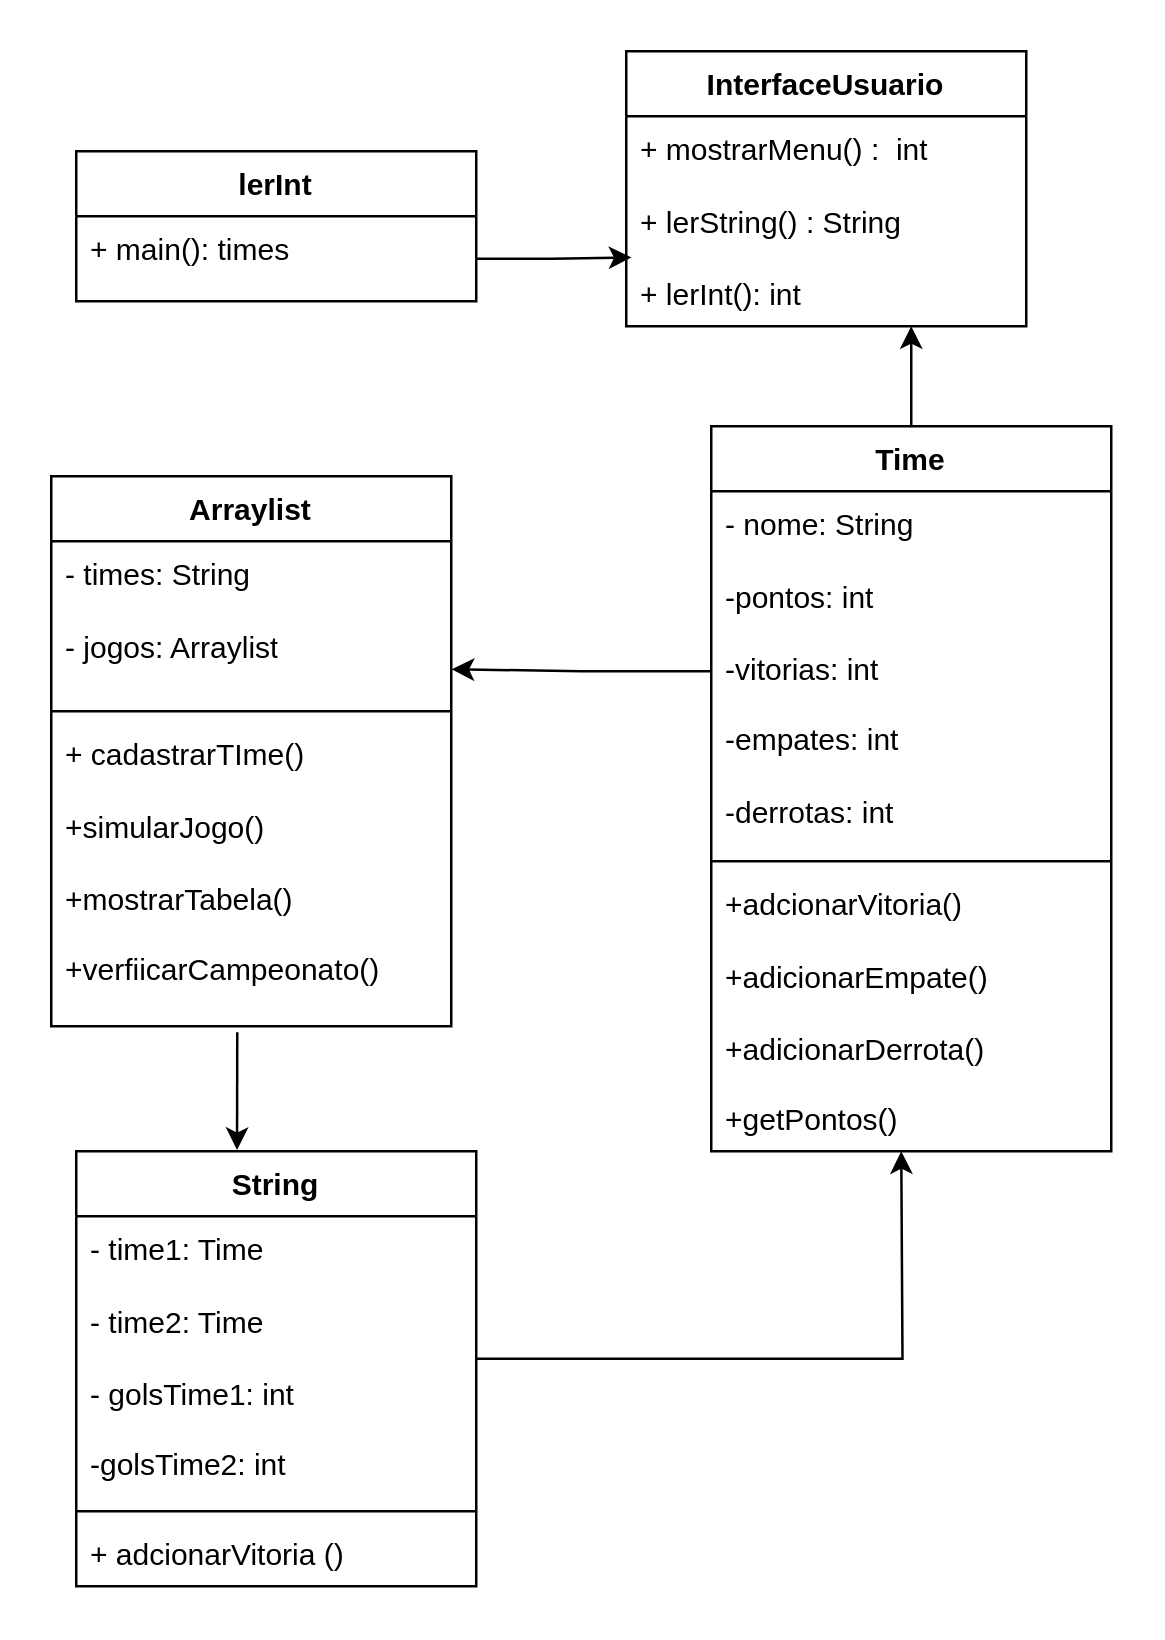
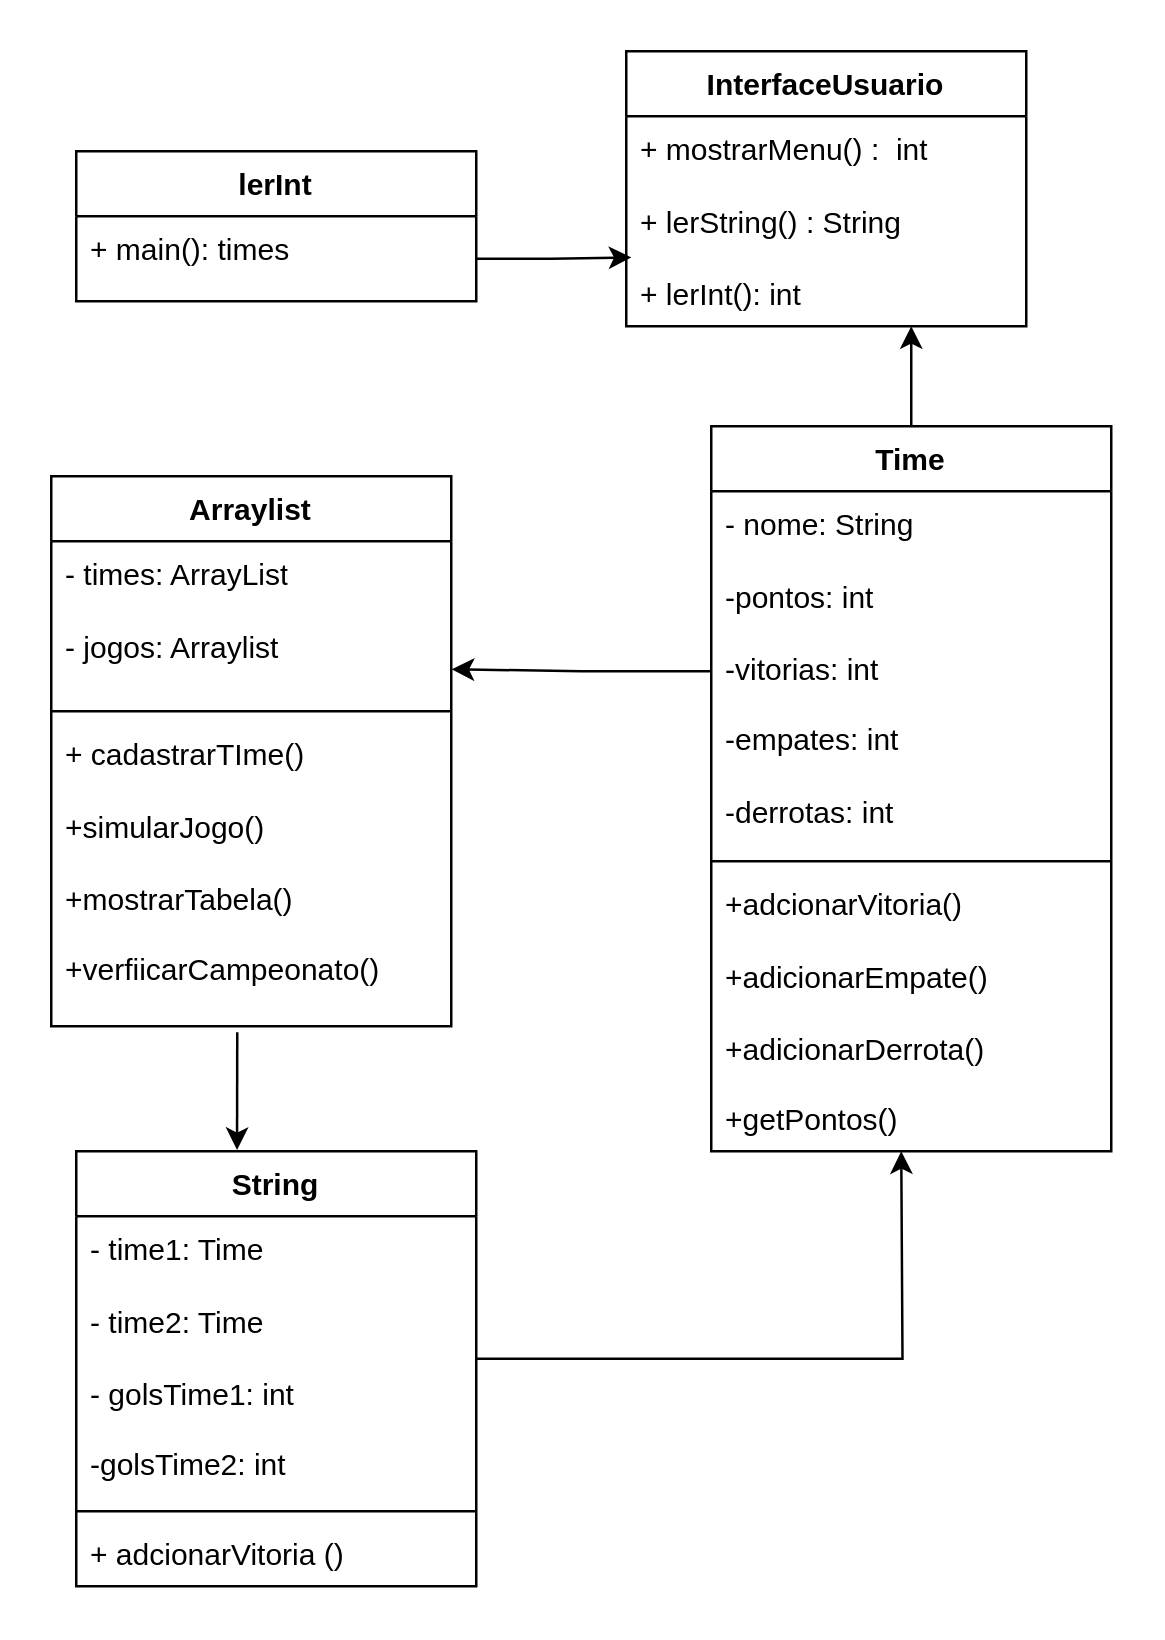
  <mxCell id="0" />
  <mxCell id="1" parent="0" />
  <mxCell id="2" style="edgeStyle=orthogonalEdgeStyle;rounded=0;orthogonalLoop=1;jettySize=auto;html=1;" edge="1" parent="1" source="3"><mxGeometry relative="1" as="geometry"><mxPoint x="364" y="130" as="targetPoint" /></mxGeometry></mxCell>
  <mxCell id="3" value="Time" style="swimlane;fontStyle=1;align=center;verticalAlign=top;childLayout=stackLayout;horizontal=1;startSize=26;horizontalStack=0;resizeParent=1;resizeParentMax=0;resizeLast=0;collapsible=1;marginBottom=0;whiteSpace=wrap;html=1;" parent="1" vertex="1"><mxGeometry x="284" y="170" width="160" height="290" as="geometry" /></mxCell>
  <mxCell id="4" value="&lt;span style=&quot;text-wrap-mode: nowrap;&quot;&gt;- nome: String&lt;/span&gt;&lt;br style=&quot;padding: 0px; margin: 0px; text-wrap-mode: nowrap;&quot;&gt;&lt;br style=&quot;padding: 0px; margin: 0px; text-wrap-mode: nowrap;&quot;&gt;&lt;span style=&quot;text-wrap-mode: nowrap;&quot;&gt;-pontos: int&lt;/span&gt;&lt;br style=&quot;padding: 0px; margin: 0px; text-wrap-mode: nowrap;&quot;&gt;&lt;br style=&quot;padding: 0px; margin: 0px; text-wrap-mode: nowrap;&quot;&gt;&lt;span style=&quot;text-wrap-mode: nowrap;&quot;&gt;-vitorias: int&lt;/span&gt;&lt;br style=&quot;padding: 0px; margin: 0px; text-wrap-mode: nowrap;&quot;&gt;&lt;br style=&quot;padding: 0px; margin: 0px; text-wrap-mode: nowrap;&quot;&gt;&lt;span style=&quot;text-wrap-mode: nowrap;&quot;&gt;-empates: int&lt;/span&gt;&lt;br style=&quot;padding: 0px; margin: 0px; text-wrap-mode: nowrap;&quot;&gt;&lt;br style=&quot;padding: 0px; margin: 0px; text-wrap-mode: nowrap;&quot;&gt;&lt;span style=&quot;text-wrap-mode: nowrap;&quot;&gt;-derrotas: int&lt;/span&gt;" style="text;strokeColor=none;fillColor=none;align=left;verticalAlign=top;spacingLeft=4;spacingRight=4;overflow=hidden;rotatable=0;points=[[0,0.5],[1,0.5]];portConstraint=eastwest;whiteSpace=wrap;html=1;" parent="3" vertex="1"><mxGeometry y="26" width="160" height="144" as="geometry" /></mxCell>
  <mxCell id="5" value="" style="line;strokeWidth=1;fillColor=none;align=left;verticalAlign=middle;spacingTop=-1;spacingLeft=3;spacingRight=3;rotatable=0;labelPosition=right;points=[];portConstraint=eastwest;strokeColor=inherit;" parent="3" vertex="1"><mxGeometry y="170" width="160" height="8" as="geometry" /></mxCell>
  <mxCell id="6" value="&lt;span style=&quot;text-wrap-mode: nowrap;&quot;&gt;+adcionarVitoria()&lt;br&gt;&lt;br&gt;+adicionarEmpate()&lt;br&gt;&lt;br&gt;+adicionarDerrota()&lt;br&gt;&lt;br&gt;+getPontos()&lt;/span&gt;" style="text;strokeColor=none;fillColor=none;align=left;verticalAlign=top;spacingLeft=4;spacingRight=4;overflow=hidden;rotatable=0;points=[[0,0.5],[1,0.5]];portConstraint=eastwest;whiteSpace=wrap;html=1;" parent="3" vertex="1"><mxGeometry y="178" width="160" height="112" as="geometry" /></mxCell>
  <mxCell id="7" value="" style="line;strokeWidth=1;fillColor=none;align=left;verticalAlign=middle;spacingTop=-1;spacingLeft=3;spacingRight=3;rotatable=0;labelPosition=right;points=[];portConstraint=eastwest;strokeColor=inherit;" vertex="1" parent="3"><mxGeometry y="290" width="160" as="geometry" /></mxCell>
  <mxCell id="8" value="Arraylist" style="swimlane;fontStyle=1;align=center;verticalAlign=top;childLayout=stackLayout;horizontal=1;startSize=26;horizontalStack=0;resizeParent=1;resizeParentMax=0;resizeLast=0;collapsible=1;marginBottom=0;whiteSpace=wrap;html=1;" parent="1" vertex="1"><mxGeometry x="20" y="190" width="160" height="220" as="geometry" /></mxCell>
- <mxCell id="9" value="&lt;span style=&quot;text-wrap-mode: nowrap;&quot;&gt;- times: String&lt;/span&gt;&lt;br style=&quot;padding: 0px; margin: 0px; text-wrap-mode: nowrap;&quot;&gt;&lt;br style=&quot;padding: 0px; margin: 0px; text-wrap-mode: nowrap;&quot;&gt;&lt;span style=&quot;text-wrap-mode: nowrap;&quot;&gt;- jogos: Arraylist&lt;/span&gt;" style="text;strokeColor=none;fillColor=none;align=left;verticalAlign=top;spacingLeft=4;spacingRight=4;overflow=hidden;rotatable=0;points=[[0,0.5],[1,0.5]];portConstraint=eastwest;whiteSpace=wrap;html=1;" parent="8" vertex="1"><mxGeometry y="26" width="160" height="64" as="geometry" /></mxCell>
+ <mxCell id="9" value="&lt;span style=&quot;text-wrap-mode: nowrap;&quot;&gt;- times: ArrayList&lt;/span&gt;&lt;br style=&quot;padding: 0px; margin: 0px; text-wrap-mode: nowrap;&quot;&gt;&lt;br style=&quot;padding: 0px; margin: 0px; text-wrap-mode: nowrap;&quot;&gt;&lt;span style=&quot;text-wrap-mode: nowrap;&quot;&gt;- jogos: Arraylist&lt;/span&gt;" style="text;strokeColor=none;fillColor=none;align=left;verticalAlign=top;spacingLeft=4;spacingRight=4;overflow=hidden;rotatable=0;points=[[0,0.5],[1,0.5]];portConstraint=eastwest;whiteSpace=wrap;html=1;" parent="8" vertex="1"><mxGeometry y="26" width="160" height="64" as="geometry" /></mxCell>
  <mxCell id="10" value="" style="line;strokeWidth=1;fillColor=none;align=left;verticalAlign=middle;spacingTop=-1;spacingLeft=3;spacingRight=3;rotatable=0;labelPosition=right;points=[];portConstraint=eastwest;strokeColor=inherit;" parent="8" vertex="1"><mxGeometry y="90" width="160" height="8" as="geometry" /></mxCell>
  <mxCell id="11" value="&lt;span style=&quot;text-wrap-mode: nowrap;&quot;&gt;+ cadastrarTIme()&lt;br&gt;&lt;br&gt;&lt;/span&gt;&lt;span style=&quot;text-wrap-mode: nowrap;&quot;&gt;+simularJogo()&lt;br&gt;&lt;br&gt;&lt;/span&gt;&lt;span style=&quot;text-wrap-mode: nowrap;&quot;&gt;+mostrarTabela()&lt;/span&gt;&lt;br style=&quot;padding: 0px; margin: 0px; text-wrap-mode: nowrap;&quot;&gt;&lt;br style=&quot;padding: 0px; margin: 0px; text-wrap-mode: nowrap;&quot;&gt;&lt;span style=&quot;text-wrap-mode: nowrap;&quot;&gt;+verfiicarCampeonato()&lt;/span&gt;&lt;span style=&quot;text-wrap-mode: nowrap;&quot;&gt;&lt;br&gt;&lt;br&gt;&lt;br&gt;&lt;/span&gt;&lt;span style=&quot;text-wrap-mode: nowrap;&quot;&gt;&lt;/span&gt;" style="text;strokeColor=none;fillColor=none;align=left;verticalAlign=top;spacingLeft=4;spacingRight=4;overflow=hidden;rotatable=0;points=[[0,0.5],[1,0.5]];portConstraint=eastwest;whiteSpace=wrap;html=1;" parent="8" vertex="1"><mxGeometry y="98" width="160" height="122" as="geometry" /></mxCell>
  <mxCell id="12" value="String" style="swimlane;fontStyle=1;align=center;verticalAlign=top;childLayout=stackLayout;horizontal=1;startSize=26;horizontalStack=0;resizeParent=1;resizeParentMax=0;resizeLast=0;collapsible=1;marginBottom=0;whiteSpace=wrap;html=1;" parent="1" vertex="1"><mxGeometry x="30" y="460" width="160" height="174" as="geometry" /></mxCell>
  <mxCell id="13" style="edgeStyle=orthogonalEdgeStyle;rounded=0;orthogonalLoop=1;jettySize=auto;html=1;" edge="1" parent="12" source="14"><mxGeometry relative="1" as="geometry"><mxPoint x="330" y="-2.274e-13" as="targetPoint" /></mxGeometry></mxCell>
  <mxCell id="14" value="- time1: Time&lt;div&gt;&lt;br&gt;- time2: Time&lt;br&gt;&lt;br&gt;- golsTime1: int&lt;br&gt;&lt;br&gt;-golsTime2: int&lt;/div&gt;" style="text;strokeColor=none;fillColor=none;align=left;verticalAlign=top;spacingLeft=4;spacingRight=4;overflow=hidden;rotatable=0;points=[[0,0.5],[1,0.5]];portConstraint=eastwest;whiteSpace=wrap;html=1;" parent="12" vertex="1"><mxGeometry y="26" width="160" height="114" as="geometry" /></mxCell>
  <mxCell id="15" value="" style="line;strokeWidth=1;fillColor=none;align=left;verticalAlign=middle;spacingTop=-1;spacingLeft=3;spacingRight=3;rotatable=0;labelPosition=right;points=[];portConstraint=eastwest;strokeColor=inherit;" parent="12" vertex="1"><mxGeometry y="140" width="160" height="8" as="geometry" /></mxCell>
  <mxCell id="16" value="+ adcionarVitoria ()" style="text;strokeColor=none;fillColor=none;align=left;verticalAlign=top;spacingLeft=4;spacingRight=4;overflow=hidden;rotatable=0;points=[[0,0.5],[1,0.5]];portConstraint=eastwest;whiteSpace=wrap;html=1;" parent="12" vertex="1"><mxGeometry y="148" width="160" height="26" as="geometry" /></mxCell>
  <mxCell id="17" value="InterfaceUsuario" style="swimlane;fontStyle=1;align=center;verticalAlign=top;childLayout=stackLayout;horizontal=1;startSize=26;horizontalStack=0;resizeParent=1;resizeParentMax=0;resizeLast=0;collapsible=1;marginBottom=0;whiteSpace=wrap;html=1;" parent="1" vertex="1"><mxGeometry x="250" y="20" width="160" height="110" as="geometry" /></mxCell>
  <mxCell id="18" value="+ mostrarMenu() :&amp;nbsp; int&lt;div&gt;&lt;br&gt;+ lerString() : String&lt;br&gt;&lt;br&gt;+ lerInt(): int&lt;br&gt;&lt;br&gt;&lt;/div&gt;" style="text;strokeColor=none;fillColor=none;align=left;verticalAlign=top;spacingLeft=4;spacingRight=4;overflow=hidden;rotatable=0;points=[[0,0.5],[1,0.5]];portConstraint=eastwest;whiteSpace=wrap;html=1;" parent="17" vertex="1"><mxGeometry y="26" width="160" height="84" as="geometry" /></mxCell>
  <mxCell id="19" value="" style="line;strokeWidth=1;fillColor=none;align=left;verticalAlign=middle;spacingTop=-1;spacingLeft=3;spacingRight=3;rotatable=0;labelPosition=right;points=[];portConstraint=eastwest;strokeColor=inherit;" parent="17" vertex="1"><mxGeometry y="110" width="160" as="geometry" /></mxCell>
  <mxCell id="20" value="lerInt" style="swimlane;fontStyle=1;align=center;verticalAlign=top;childLayout=stackLayout;horizontal=1;startSize=26;horizontalStack=0;resizeParent=1;resizeParentMax=0;resizeLast=0;collapsible=1;marginBottom=0;whiteSpace=wrap;html=1;" vertex="1" parent="1"><mxGeometry x="30" y="60" width="160" height="60" as="geometry" /></mxCell>
  <mxCell id="21" value="+ main(): times" style="text;strokeColor=none;fillColor=none;align=left;verticalAlign=top;spacingLeft=4;spacingRight=4;overflow=hidden;rotatable=0;points=[[0,0.5],[1,0.5]];portConstraint=eastwest;whiteSpace=wrap;html=1;" vertex="1" parent="20"><mxGeometry y="26" width="160" height="34" as="geometry" /></mxCell>
  <mxCell id="22" style="edgeStyle=orthogonalEdgeStyle;rounded=0;orthogonalLoop=1;jettySize=auto;html=1;entryX=1.001;entryY=0.8;entryDx=0;entryDy=0;entryPerimeter=0;" edge="1" parent="1" source="4" target="9"><mxGeometry relative="1" as="geometry" /></mxCell>
  <mxCell id="23" style="edgeStyle=orthogonalEdgeStyle;rounded=0;orthogonalLoop=1;jettySize=auto;html=1;entryX=0.013;entryY=0.672;entryDx=0;entryDy=0;entryPerimeter=0;" edge="1" parent="1" source="21" target="18"><mxGeometry relative="1" as="geometry" /></mxCell>
  <mxCell id="24" value="" style="endArrow=classic;html=1;rounded=0;exitX=0.465;exitY=1.02;exitDx=0;exitDy=0;exitPerimeter=0;entryX=0.402;entryY=-0.003;entryDx=0;entryDy=0;entryPerimeter=0;" edge="1" parent="1" source="11" target="12"><mxGeometry width="50" height="50" relative="1" as="geometry"><mxPoint x="250" y="310" as="sourcePoint" /><mxPoint x="300" y="260" as="targetPoint" /></mxGeometry></mxCell>
